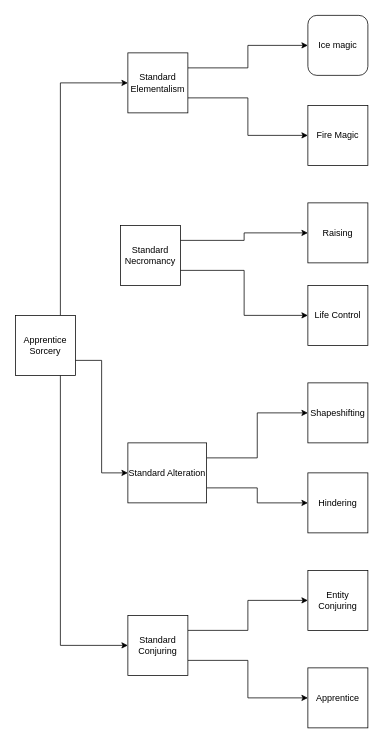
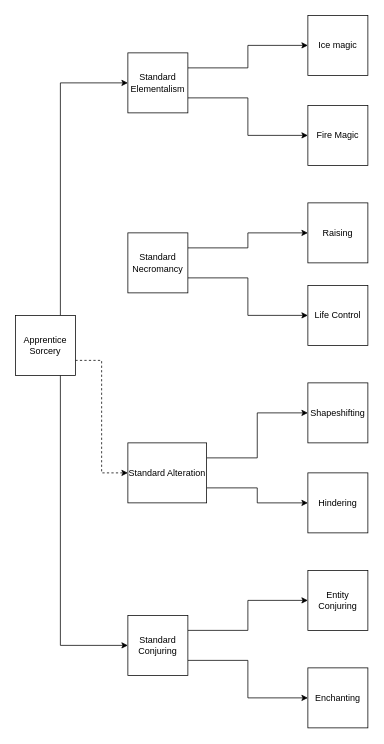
  <mxCell id="0" />
  <mxCell id="1" parent="0" />
  <mxCell id="2" style="edgeStyle=orthogonalEdgeStyle;rounded=0;orthogonalLoop=1;jettySize=auto;html=1;exitX=0.75;exitY=0;exitDx=0;exitDy=0;entryX=0;entryY=0.5;entryDx=0;entryDy=0;" edge="1" parent="1" source="5" target="8"><mxGeometry relative="1" as="geometry" /></mxCell>
- <mxCell id="3" style="edgeStyle=orthogonalEdgeStyle;rounded=0;orthogonalLoop=1;jettySize=auto;html=1;exitX=1;exitY=0.75;exitDx=0;exitDy=0;entryX=0;entryY=0.5;entryDx=0;entryDy=0;" edge="1" parent="1" source="5" target="14"><mxGeometry relative="1" as="geometry" /></mxCell>
+ <mxCell id="3" style="edgeStyle=orthogonalEdgeStyle;rounded=0;orthogonalLoop=1;jettySize=auto;html=1;exitX=1;exitY=0.75;exitDx=0;exitDy=0;entryX=0;entryY=0.5;entryDx=0;entryDy=0;dashed=1;" edge="1" parent="1" source="5" target="14"><mxGeometry relative="1" as="geometry" /></mxCell>
  <mxCell id="4" style="edgeStyle=orthogonalEdgeStyle;rounded=0;orthogonalLoop=1;jettySize=auto;html=1;exitX=0.75;exitY=1;exitDx=0;exitDy=0;entryX=0;entryY=0.5;entryDx=0;entryDy=0;" edge="1" parent="1" source="5" target="17"><mxGeometry relative="1" as="geometry" /></mxCell>
  <mxCell id="5" value="Apprentice Sorcery" style="whiteSpace=wrap;html=1;aspect=fixed;" vertex="1" parent="1"><mxGeometry x="20" y="420" width="80" height="80" as="geometry" /></mxCell>
  <mxCell id="6" style="edgeStyle=orthogonalEdgeStyle;rounded=0;orthogonalLoop=1;jettySize=auto;html=1;exitX=1;exitY=0.25;exitDx=0;exitDy=0;" edge="1" parent="1" source="8" target="19"><mxGeometry relative="1" as="geometry" /></mxCell>
  <mxCell id="7" style="edgeStyle=orthogonalEdgeStyle;rounded=0;orthogonalLoop=1;jettySize=auto;html=1;exitX=1;exitY=0.75;exitDx=0;exitDy=0;" edge="1" parent="1" source="8" target="18"><mxGeometry relative="1" as="geometry" /></mxCell>
  <mxCell id="8" value="Standard Elementalism" style="whiteSpace=wrap;html=1;aspect=fixed;" vertex="1" parent="1"><mxGeometry x="170" y="70" width="80" height="80" as="geometry" /></mxCell>
  <mxCell id="9" style="edgeStyle=orthogonalEdgeStyle;rounded=0;orthogonalLoop=1;jettySize=auto;html=1;exitX=1;exitY=0.75;exitDx=0;exitDy=0;" edge="1" parent="1" source="11" target="21"><mxGeometry relative="1" as="geometry" /></mxCell>
  <mxCell id="10" style="edgeStyle=orthogonalEdgeStyle;rounded=0;orthogonalLoop=1;jettySize=auto;html=1;exitX=1;exitY=0.25;exitDx=0;exitDy=0;" edge="1" parent="1" source="11" target="20"><mxGeometry relative="1" as="geometry" /></mxCell>
- <mxCell id="11" value="Standard Necromancy" style="whiteSpace=wrap;html=1;aspect=fixed;" vertex="1" parent="1"><mxGeometry x="160" y="300" width="80" height="80" as="geometry" /></mxCell>
+ <mxCell id="11" value="Standard Necromancy" style="whiteSpace=wrap;html=1;aspect=fixed;" vertex="1" parent="1"><mxGeometry x="170" y="310" width="80" height="80" as="geometry" /></mxCell>
  <mxCell id="12" style="edgeStyle=orthogonalEdgeStyle;rounded=0;orthogonalLoop=1;jettySize=auto;html=1;exitX=1;exitY=0.25;exitDx=0;exitDy=0;" edge="1" parent="1" source="14" target="22"><mxGeometry relative="1" as="geometry" /></mxCell>
  <mxCell id="13" style="edgeStyle=orthogonalEdgeStyle;rounded=0;orthogonalLoop=1;jettySize=auto;html=1;exitX=1;exitY=0.75;exitDx=0;exitDy=0;entryX=0;entryY=0.5;entryDx=0;entryDy=0;" edge="1" parent="1" source="14" target="24"><mxGeometry relative="1" as="geometry" /></mxCell>
  <mxCell id="14" value="Standard Alteration" style="whiteSpace=wrap;html=1;aspect=fixed;" vertex="1" parent="1"><mxGeometry x="170" y="590" width="105" height="80" as="geometry" /></mxCell>
  <mxCell id="15" style="edgeStyle=orthogonalEdgeStyle;rounded=0;orthogonalLoop=1;jettySize=auto;html=1;exitX=1;exitY=0.75;exitDx=0;exitDy=0;entryX=0;entryY=0.5;entryDx=0;entryDy=0;" edge="1" parent="1" source="17" target="25"><mxGeometry relative="1" as="geometry" /></mxCell>
  <mxCell id="16" style="edgeStyle=orthogonalEdgeStyle;rounded=0;orthogonalLoop=1;jettySize=auto;html=1;exitX=1;exitY=0.25;exitDx=0;exitDy=0;" edge="1" parent="1" source="17" target="23"><mxGeometry relative="1" as="geometry" /></mxCell>
  <mxCell id="17" value="Standard Conjuring" style="whiteSpace=wrap;html=1;aspect=fixed;" vertex="1" parent="1"><mxGeometry x="170" y="820" width="80" height="80" as="geometry" /></mxCell>
  <mxCell id="18" value="Fire Magic" style="whiteSpace=wrap;html=1;aspect=fixed;" vertex="1" parent="1"><mxGeometry x="410" y="140" width="80" height="80" as="geometry" /></mxCell>
- <mxCell id="19" value="Ice magic" style="whiteSpace=wrap;html=1;aspect=fixed;rounded=1;" vertex="1" parent="1"><mxGeometry x="410" y="20" width="80" height="80" as="geometry" /></mxCell>
+ <mxCell id="19" value="Ice magic" style="whiteSpace=wrap;html=1;aspect=fixed;" vertex="1" parent="1"><mxGeometry x="410" y="20" width="80" height="80" as="geometry" /></mxCell>
  <mxCell id="20" value="Raising" style="whiteSpace=wrap;html=1;aspect=fixed;" vertex="1" parent="1"><mxGeometry x="410" y="270" width="80" height="80" as="geometry" /></mxCell>
  <mxCell id="21" value="Life Control" style="whiteSpace=wrap;html=1;aspect=fixed;" vertex="1" parent="1"><mxGeometry x="410" y="380" width="80" height="80" as="geometry" /></mxCell>
  <mxCell id="22" value="Shapeshifting" style="whiteSpace=wrap;html=1;aspect=fixed;" vertex="1" parent="1"><mxGeometry x="410" y="510" width="80" height="80" as="geometry" /></mxCell>
  <mxCell id="23" value="Entity Conjuring" style="whiteSpace=wrap;html=1;aspect=fixed;" vertex="1" parent="1"><mxGeometry x="410" y="760" width="80" height="80" as="geometry" /></mxCell>
  <mxCell id="24" value="Hindering" style="whiteSpace=wrap;html=1;aspect=fixed;" vertex="1" parent="1"><mxGeometry x="410" y="630" width="80" height="80" as="geometry" /></mxCell>
- <mxCell id="25" value="Apprentice" style="whiteSpace=wrap;html=1;aspect=fixed;" vertex="1" parent="1"><mxGeometry x="410" y="890" width="80" height="80" as="geometry" /></mxCell>
+ <mxCell id="25" value="Enchanting" style="whiteSpace=wrap;html=1;aspect=fixed;" vertex="1" parent="1"><mxGeometry x="410" y="890" width="80" height="80" as="geometry" /></mxCell>
